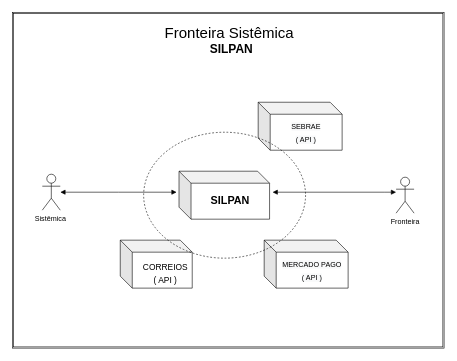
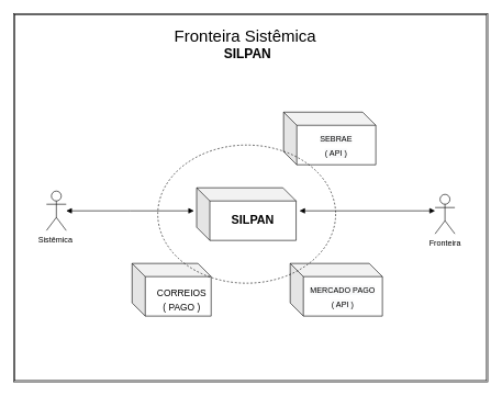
  <mxCell id="0" />
  <mxCell id="1" parent="0" />
  <mxCell id="2" value="" style="shape=ext;double=1;rounded=0;whiteSpace=wrap;html=1;sketch=0;fillColor=none;fontSize=12;" parent="1" vertex="1"><mxGeometry x="20" y="20" width="720" height="560" as="geometry" /></mxCell>
  <mxCell id="3" value="" style="ellipse;whiteSpace=wrap;html=1;dashed=1;sketch=0;fillColor=none;" parent="1" vertex="1"><mxGeometry x="239" y="220" width="270" height="210" as="geometry" /></mxCell>
  <mxCell id="4" style="edgeStyle=orthogonalEdgeStyle;rounded=0;orthogonalLoop=1;jettySize=auto;html=1;endArrow=block;endFill=1;startArrow=block;startFill=1;" parent="1" source="5" edge="1"><mxGeometry relative="1" as="geometry"><mxPoint x="294" y="320" as="targetPoint" /></mxGeometry></mxCell>
  <mxCell id="5" value="Sistêmica&amp;nbsp;" style="shape=umlActor;verticalLabelPosition=bottom;verticalAlign=top;html=1;outlineConnect=0;" parent="1" vertex="1"><mxGeometry x="70" y="290" width="30" height="60" as="geometry" /></mxCell>
  <mxCell id="6" style="edgeStyle=orthogonalEdgeStyle;rounded=0;orthogonalLoop=1;jettySize=auto;html=1;entryX=1;entryY=0.5;entryDx=0;entryDy=0;startArrow=block;startFill=1;endArrow=block;endFill=1;" parent="1" source="7" edge="1"><mxGeometry relative="1" as="geometry"><mxPoint x="454" y="320" as="targetPoint" /><Array as="points"><mxPoint x="640" y="320" /><mxPoint x="640" y="320" /></Array></mxGeometry></mxCell>
  <mxCell id="7" value="Fronteira" style="shape=umlActor;verticalLabelPosition=bottom;verticalAlign=top;html=1;outlineConnect=0;" parent="1" vertex="1"><mxGeometry x="660" y="295" width="30" height="60" as="geometry" /></mxCell>
- <mxCell id="8" value="&lt;span style=&quot;font-weight: normal&quot;&gt;&lt;font style=&quot;font-size: 25px&quot;&gt;Fronteira Sistêmica&amp;nbsp;&lt;/font&gt;&lt;/span&gt;&lt;br style=&quot;font-size: 20px&quot;&gt;SILPAN" style="text;html=1;align=center;verticalAlign=middle;resizable=0;points=[];autosize=1;fontStyle=1;fontSize=20;" parent="1" vertex="1"><mxGeometry x="265" y="40" width="240" height="50" as="geometry" /></mxCell>
+ <mxCell id="8" value="&lt;span style=&quot;font-weight: normal&quot;&gt;&lt;font style=&quot;font-size: 25px&quot;&gt;Fronteira Sistêmica&amp;nbsp;&lt;/font&gt;&lt;/span&gt;&lt;br style=&quot;font-size: 20px&quot;&gt;SILPAN" style="text;html=1;align=center;verticalAlign=middle;resizable=0;points=[];autosize=1;fontStyle=1;fontSize=20;" parent="1" vertex="1"><mxGeometry x="255" y="40" width="240" height="50" as="geometry" /></mxCell>
  <mxCell id="9" value="&lt;b&gt;SILPAN&lt;/b&gt;" style="shape=cube;whiteSpace=wrap;html=1;boundedLbl=1;backgroundOutline=1;darkOpacity=0.05;darkOpacity2=0.1;sketch=0;fillColor=none;fontSize=18;rotation=0;" parent="1" vertex="1"><mxGeometry x="298" y="285" width="151" height="80" as="geometry" /></mxCell>
  <mxCell id="10" value="&#10;&#10;&lt;span style=&quot;color: rgb(0, 0, 0); font-family: helvetica; font-size: 12px; font-style: normal; font-weight: 400; letter-spacing: normal; text-align: center; text-indent: 0px; text-transform: none; word-spacing: 0px; background-color: rgb(248, 249, 250); display: inline; float: none;&quot;&gt;MERCADO PAGO&lt;/span&gt;&lt;br style=&quot;color: rgb(0, 0, 0); font-family: helvetica; font-size: 12px; font-style: normal; font-weight: 400; letter-spacing: normal; text-align: center; text-indent: 0px; text-transform: none; word-spacing: 0px; background-color: rgb(248, 249, 250);&quot;&gt;&lt;span style=&quot;color: rgb(0, 0, 0); font-family: helvetica; font-size: 12px; font-style: normal; font-weight: 400; letter-spacing: normal; text-align: center; text-indent: 0px; text-transform: none; word-spacing: 0px; background-color: rgb(248, 249, 250); display: inline; float: none;&quot;&gt;( API )&lt;/span&gt;&#10;&#10;" style="shape=cube;whiteSpace=wrap;html=1;boundedLbl=1;backgroundOutline=1;darkOpacity=0.05;darkOpacity2=0.1;sketch=0;fillColor=none;fontSize=18;" parent="1" vertex="1"><mxGeometry x="440" y="400" width="140" height="80" as="geometry" /></mxCell>
  <mxCell id="11" value="&lt;span style=&quot;color: rgba(0 , 0 , 0 , 0) ; font-family: monospace ; font-size: 0px&quot;&gt;aaaaaa&lt;/span&gt;" style="shape=cube;whiteSpace=wrap;html=1;boundedLbl=1;backgroundOutline=1;darkOpacity=0.05;darkOpacity2=0.1;sketch=0;fillColor=none;fontSize=18;" parent="1" vertex="1"><mxGeometry x="200" y="400" width="120" height="80" as="geometry" /></mxCell>
- <mxCell id="12" value="&lt;font style=&quot;font-size: 14px&quot;&gt;CORREIOS&lt;br&gt;( API )&lt;/font&gt;" style="text;html=1;align=center;verticalAlign=middle;resizable=0;points=[];autosize=1;fontSize=18;" parent="1" vertex="1"><mxGeometry x="230" y="430" width="90" height="50" as="geometry" /></mxCell>
+ <mxCell id="12" value="&lt;font style=&quot;font-size: 14px&quot;&gt;CORREIOS&lt;br&gt;( PAGO )&lt;/font&gt;" style="text;html=1;align=center;verticalAlign=middle;resizable=0;points=[];autosize=1;fontSize=18;" parent="1" vertex="1"><mxGeometry x="230" y="430" width="90" height="50" as="geometry" /></mxCell>
  <mxCell id="13" value="&lt;span style=&quot;color: rgb(0 , 0 , 0) ; font-family: &amp;#34;helvetica&amp;#34; ; font-size: 12px ; font-style: normal ; font-weight: 400 ; letter-spacing: normal ; text-align: center ; text-indent: 0px ; text-transform: none ; word-spacing: 0px ; background-color: rgb(248 , 249 , 250) ; display: inline ; float: none&quot;&gt;SEBRAE&lt;/span&gt;&lt;br style=&quot;color: rgb(0 , 0 , 0) ; font-family: &amp;#34;helvetica&amp;#34; ; font-size: 12px ; font-style: normal ; font-weight: 400 ; letter-spacing: normal ; text-align: center ; text-indent: 0px ; text-transform: none ; word-spacing: 0px ; background-color: rgb(248 , 249 , 250)&quot;&gt;&lt;span style=&quot;color: rgb(0 , 0 , 0) ; font-family: &amp;#34;helvetica&amp;#34; ; font-size: 12px ; font-style: normal ; font-weight: 400 ; letter-spacing: normal ; text-align: center ; text-indent: 0px ; text-transform: none ; word-spacing: 0px ; background-color: rgb(248 , 249 , 250) ; display: inline ; float: none&quot;&gt;( API )&lt;/span&gt;" style="shape=cube;whiteSpace=wrap;html=1;boundedLbl=1;backgroundOutline=1;darkOpacity=0.05;darkOpacity2=0.1;sketch=0;fillColor=none;fontSize=18;" parent="1" vertex="1"><mxGeometry x="430" y="170" width="140" height="80" as="geometry" /></mxCell>
